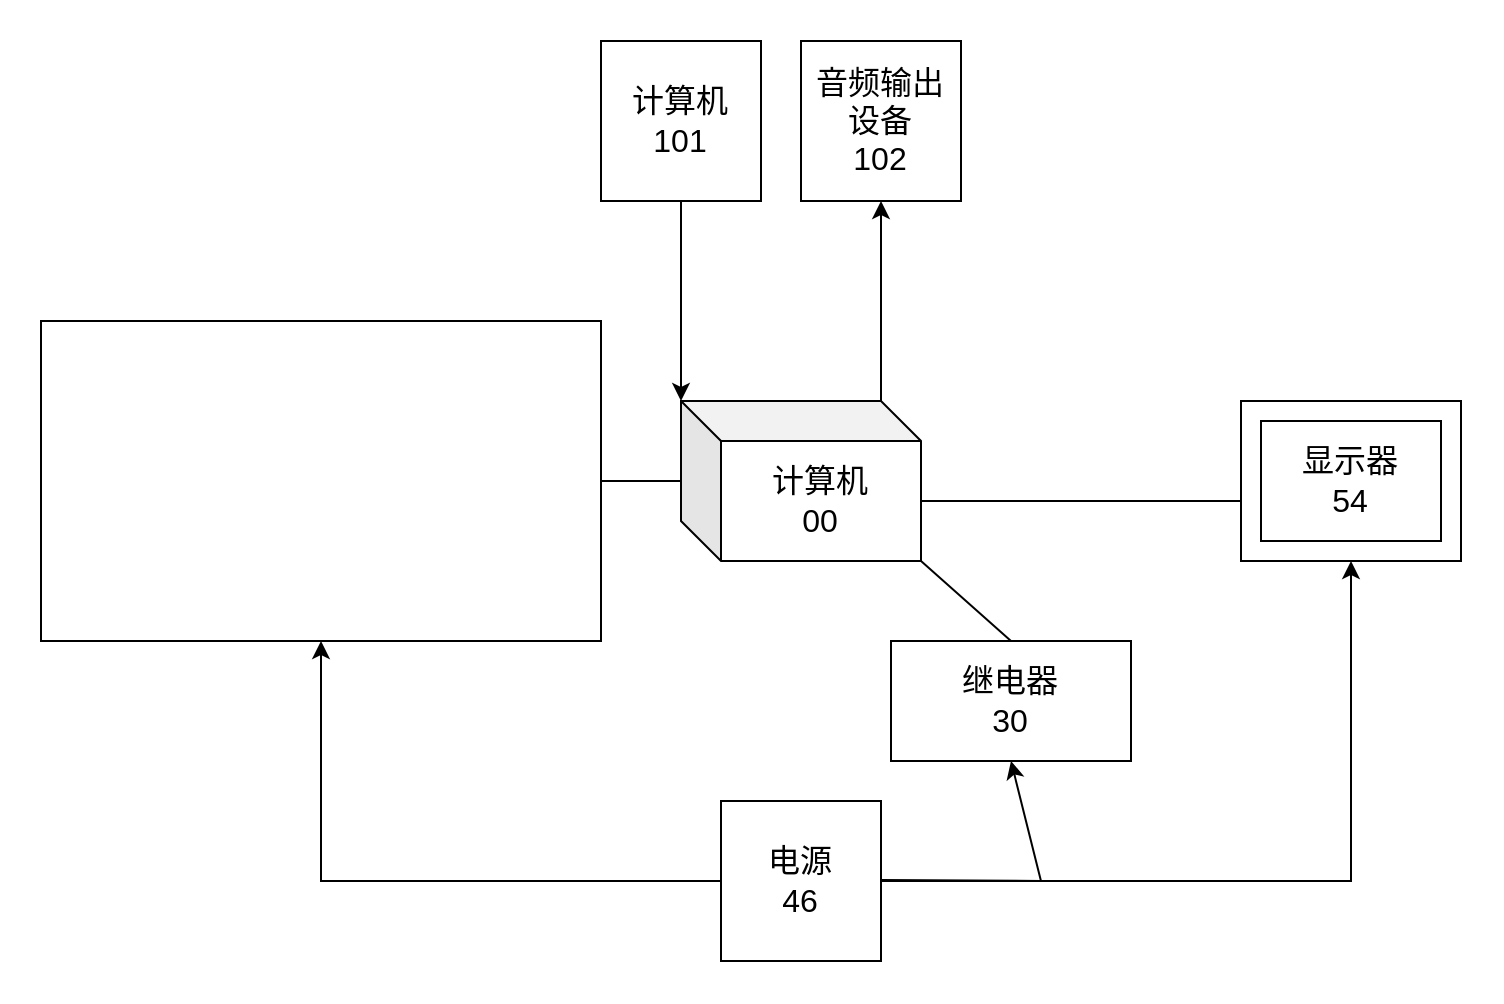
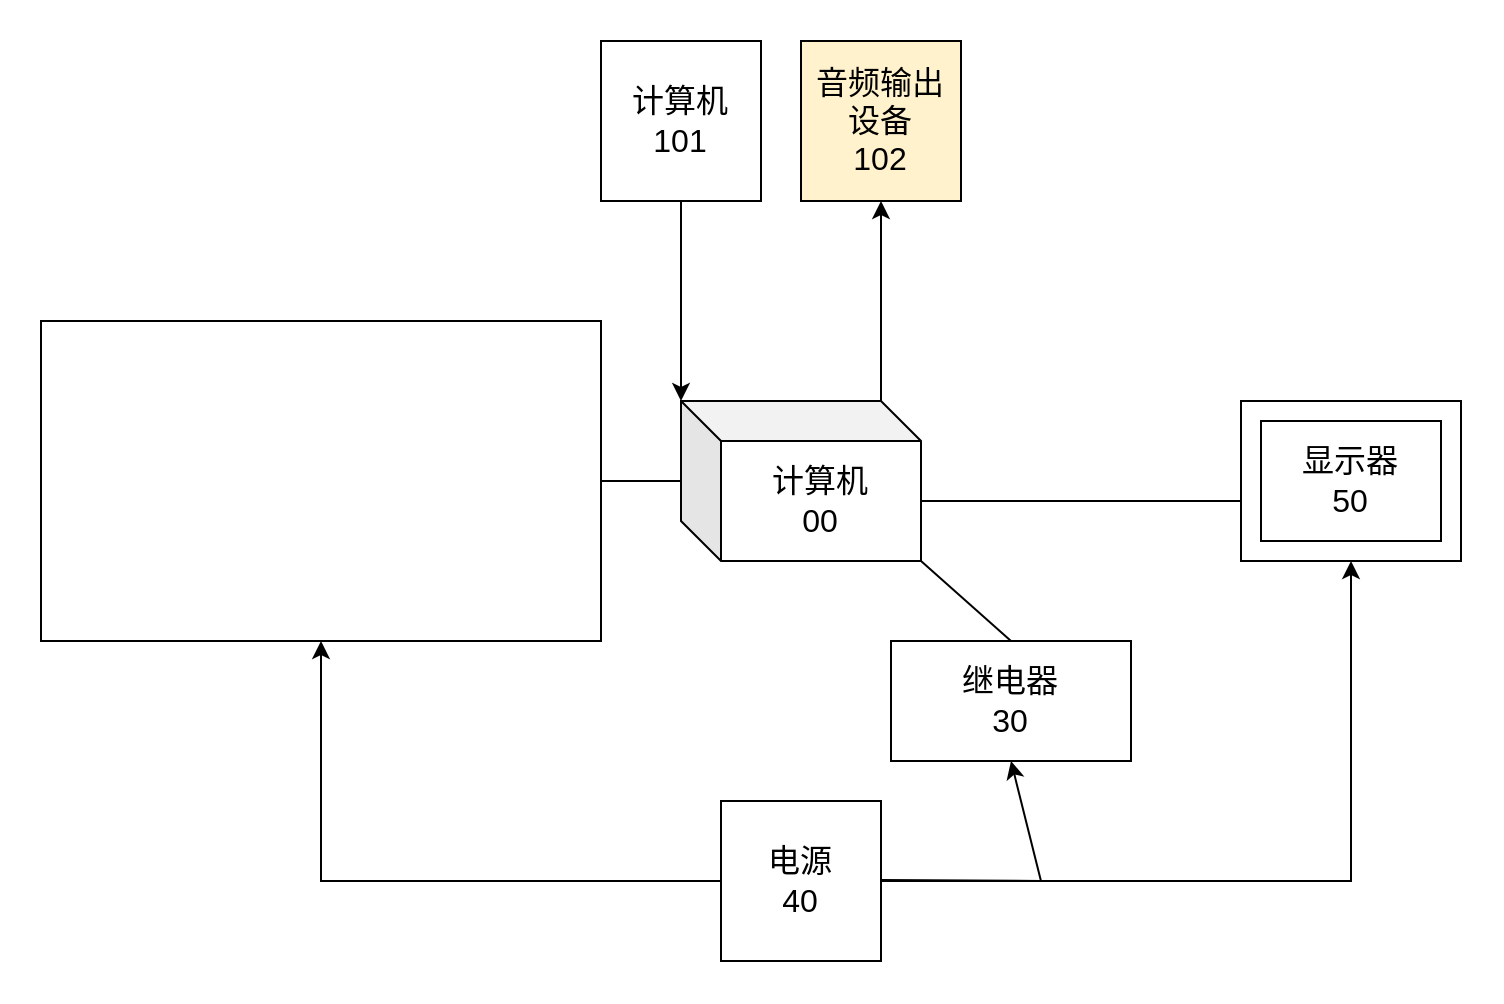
  <mxCell id="0" />
  <mxCell id="1" parent="0" />
  <mxCell id="2" value="&lt;font style=&quot;font-size: 16px&quot;&gt;计算机&lt;br&gt;00&lt;br&gt;&lt;/font&gt;" style="shape=cube;whiteSpace=wrap;html=1;boundedLbl=1;backgroundOutline=1;darkOpacity=0.05;darkOpacity2=0.1;strokeWidth=1;direction=east;" vertex="1" parent="1"><mxGeometry x="340" y="200" width="120" height="80" as="geometry" /></mxCell>
  <mxCell id="3" value="" style="endArrow=none;html=1;rounded=0;fontSize=24;exitX=0;exitY=0;exitDx=120;exitDy=50;exitPerimeter=0;" edge="1" parent="1" source="2"><mxGeometry width="50" height="50" relative="1" as="geometry"><mxPoint x="420" y="260" as="sourcePoint" /><mxPoint x="620" y="250" as="targetPoint" /></mxGeometry></mxCell>
  <mxCell id="4" value="" style="rounded=0;whiteSpace=wrap;html=1;labelBorderColor=default;fontSize=16;strokeWidth=1;" vertex="1" parent="1"><mxGeometry x="620" y="200" width="110" height="80" as="geometry" /></mxCell>
- <mxCell id="5" value="显示器&lt;br&gt;54" style="rounded=0;whiteSpace=wrap;html=1;labelBorderColor=none;fontSize=16;strokeWidth=1;" vertex="1" parent="1"><mxGeometry x="630" y="210" width="90" height="60" as="geometry" /></mxCell>
+ <mxCell id="5" value="显示器&lt;br&gt;50" style="rounded=0;whiteSpace=wrap;html=1;labelBorderColor=none;fontSize=16;strokeWidth=1;" vertex="1" parent="1"><mxGeometry x="630" y="210" width="90" height="60" as="geometry" /></mxCell>
  <mxCell id="6" value="" style="endArrow=classic;html=1;rounded=0;fontSize=16;" edge="1" parent="1"><mxGeometry width="50" height="50" relative="1" as="geometry"><mxPoint x="440" y="200" as="sourcePoint" /><mxPoint x="440" y="100" as="targetPoint" /></mxGeometry></mxCell>
  <mxCell id="7" value="" style="endArrow=none;html=1;rounded=0;fontSize=16;entryX=1;entryY=0.5;entryDx=0;entryDy=0;" edge="1" parent="1" source="2"><mxGeometry width="50" height="50" relative="1" as="geometry"><mxPoint x="420" y="260" as="sourcePoint" /><mxPoint x="300" y="240" as="targetPoint" /></mxGeometry></mxCell>
  <mxCell id="8" value="" style="rounded=0;whiteSpace=wrap;html=1;labelBorderColor=none;fontSize=16;strokeWidth=1;" vertex="1" parent="1"><mxGeometry x="20" y="160" width="280" height="160" as="geometry" /></mxCell>
  <mxCell id="9" style="edgeStyle=orthogonalEdgeStyle;rounded=0;orthogonalLoop=1;jettySize=auto;html=1;exitX=0;exitY=0.5;exitDx=0;exitDy=0;entryX=0.5;entryY=1;entryDx=0;entryDy=0;fontSize=16;" edge="1" parent="1" source="11" target="8"><mxGeometry relative="1" as="geometry" /></mxCell>
  <mxCell id="10" style="edgeStyle=orthogonalEdgeStyle;rounded=0;orthogonalLoop=1;jettySize=auto;html=1;exitX=1;exitY=0.5;exitDx=0;exitDy=0;entryX=0.5;entryY=1;entryDx=0;entryDy=0;fontSize=16;" edge="1" parent="1" source="11" target="4"><mxGeometry relative="1" as="geometry" /></mxCell>
- <mxCell id="11" value="电源&lt;br&gt;46" style="whiteSpace=wrap;html=1;aspect=fixed;labelBorderColor=none;fontSize=16;strokeWidth=1;" vertex="1" parent="1"><mxGeometry x="360" y="400" width="80" height="80" as="geometry" /></mxCell>
+ <mxCell id="11" value="电源&lt;br&gt;40" style="whiteSpace=wrap;html=1;aspect=fixed;labelBorderColor=none;fontSize=16;strokeWidth=1;" vertex="1" parent="1"><mxGeometry x="360" y="400" width="80" height="80" as="geometry" /></mxCell>
  <mxCell id="12" value="继电器&lt;br&gt;30" style="rounded=0;whiteSpace=wrap;html=1;labelBorderColor=none;fontSize=16;strokeWidth=1;" vertex="1" parent="1"><mxGeometry x="445" y="320" width="120" height="60" as="geometry" /></mxCell>
  <mxCell id="13" value="" style="endArrow=classic;html=1;rounded=0;fontSize=16;entryX=0;entryY=0;entryDx=0;entryDy=0;entryPerimeter=0;" edge="1" parent="1" target="2"><mxGeometry width="50" height="50" relative="1" as="geometry"><mxPoint x="340" y="100" as="sourcePoint" /><mxPoint x="530" y="210" as="targetPoint" /></mxGeometry></mxCell>
- <mxCell id="14" value="音频输出设备&lt;br&gt;102" style="whiteSpace=wrap;html=1;aspect=fixed;labelBorderColor=none;fontSize=16;strokeWidth=1;" vertex="1" parent="1"><mxGeometry x="400" y="20" width="80" height="80" as="geometry" /></mxCell>
+ <mxCell id="14" value="音频输出设备&lt;br&gt;102" style="whiteSpace=wrap;html=1;aspect=fixed;labelBorderColor=none;fontSize=16;strokeWidth=1;fillColor=#fff2cc;" vertex="1" parent="1"><mxGeometry x="400" y="20" width="80" height="80" as="geometry" /></mxCell>
  <mxCell id="15" value="计算机&lt;br&gt;101" style="whiteSpace=wrap;html=1;aspect=fixed;labelBorderColor=none;fontSize=16;strokeWidth=1;" vertex="1" parent="1"><mxGeometry x="300" y="20" width="80" height="80" as="geometry" /></mxCell>
  <mxCell id="16" value="" style="endArrow=none;html=1;rounded=0;fontSize=16;exitX=0.5;exitY=0;exitDx=0;exitDy=0;" edge="1" parent="1" source="12"><mxGeometry width="50" height="50" relative="1" as="geometry"><mxPoint x="410" y="330" as="sourcePoint" /><mxPoint x="460" y="280" as="targetPoint" /></mxGeometry></mxCell>
  <mxCell id="17" value="" style="endArrow=none;html=1;rounded=0;fontSize=16;" edge="1" parent="1"><mxGeometry width="50" height="50" relative="1" as="geometry"><mxPoint x="440" y="439.5" as="sourcePoint" /><mxPoint x="520" y="440" as="targetPoint" /></mxGeometry></mxCell>
  <mxCell id="18" value="" style="endArrow=classic;html=1;rounded=0;fontSize=16;entryX=0.5;entryY=1;entryDx=0;entryDy=0;" edge="1" parent="1" target="12"><mxGeometry width="50" height="50" relative="1" as="geometry"><mxPoint x="520" y="440" as="sourcePoint" /><mxPoint x="530" y="200" as="targetPoint" /></mxGeometry></mxCell>
